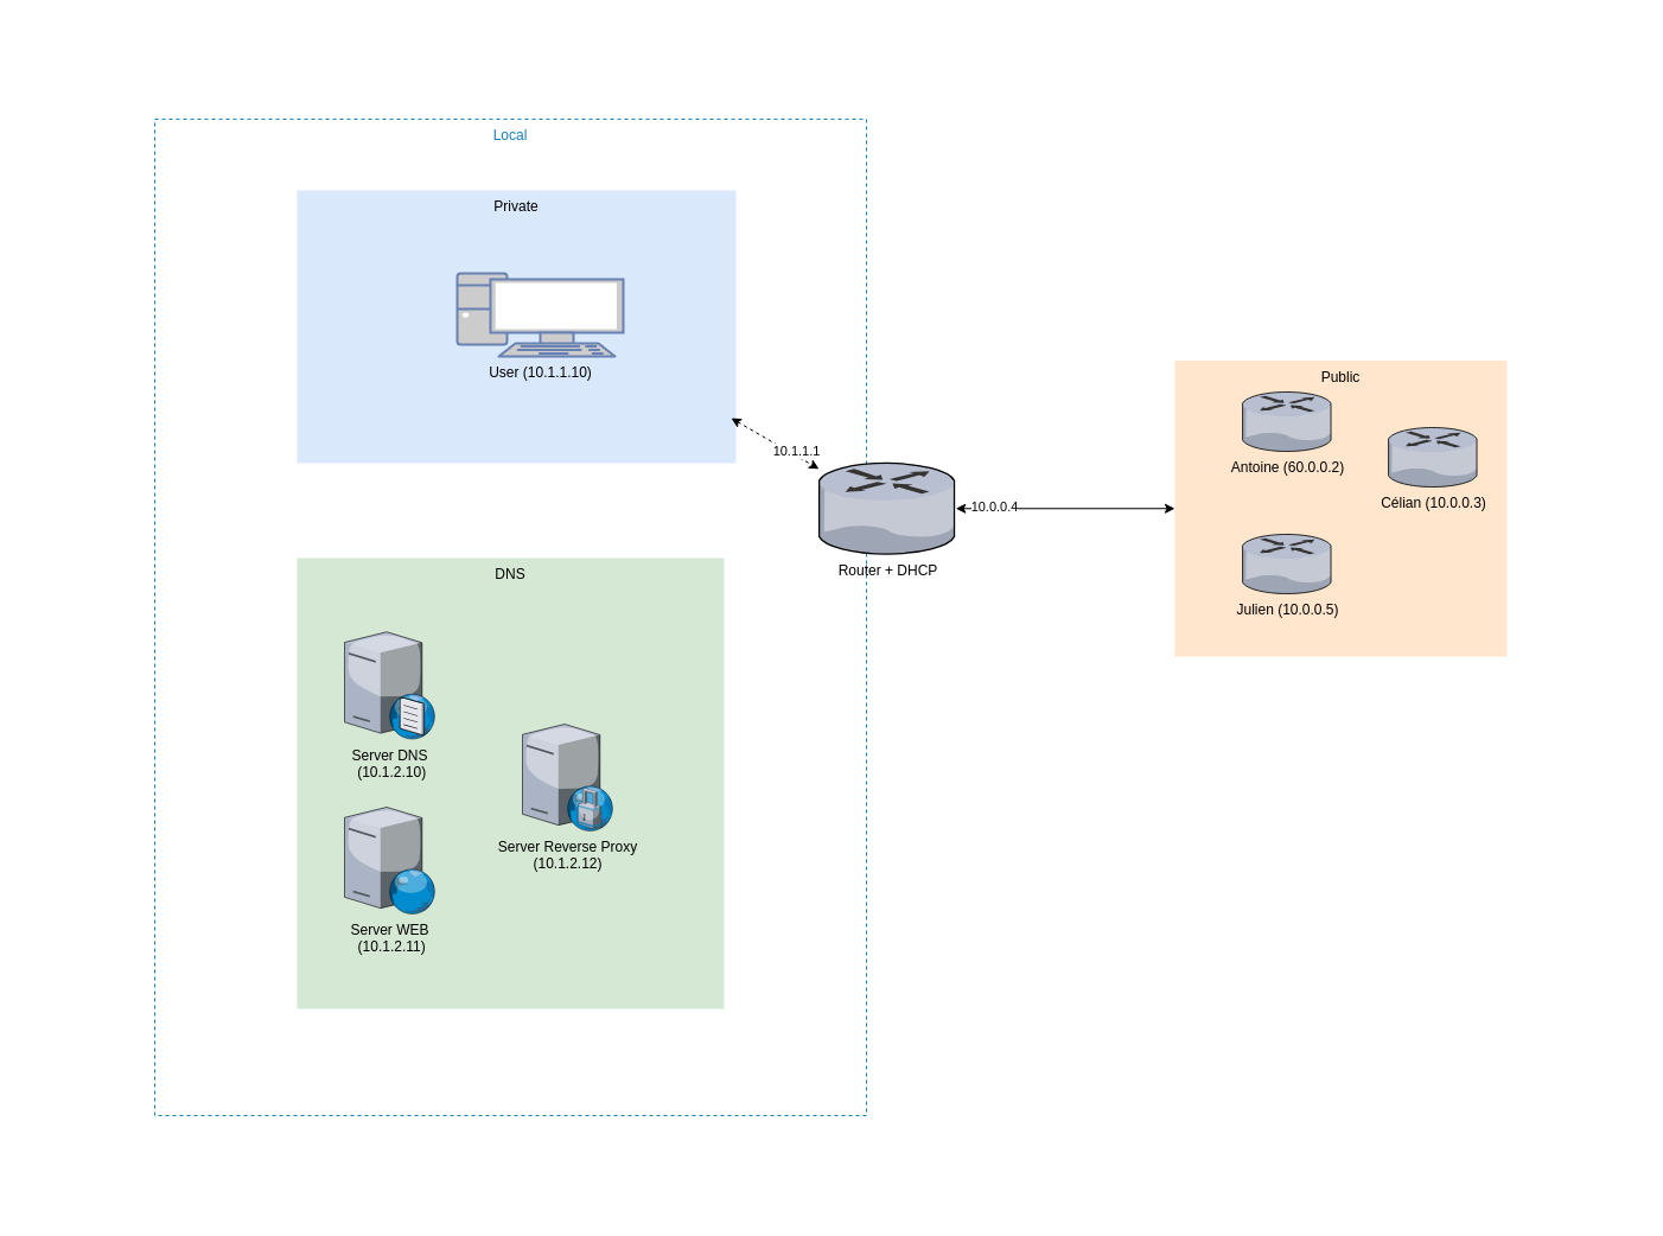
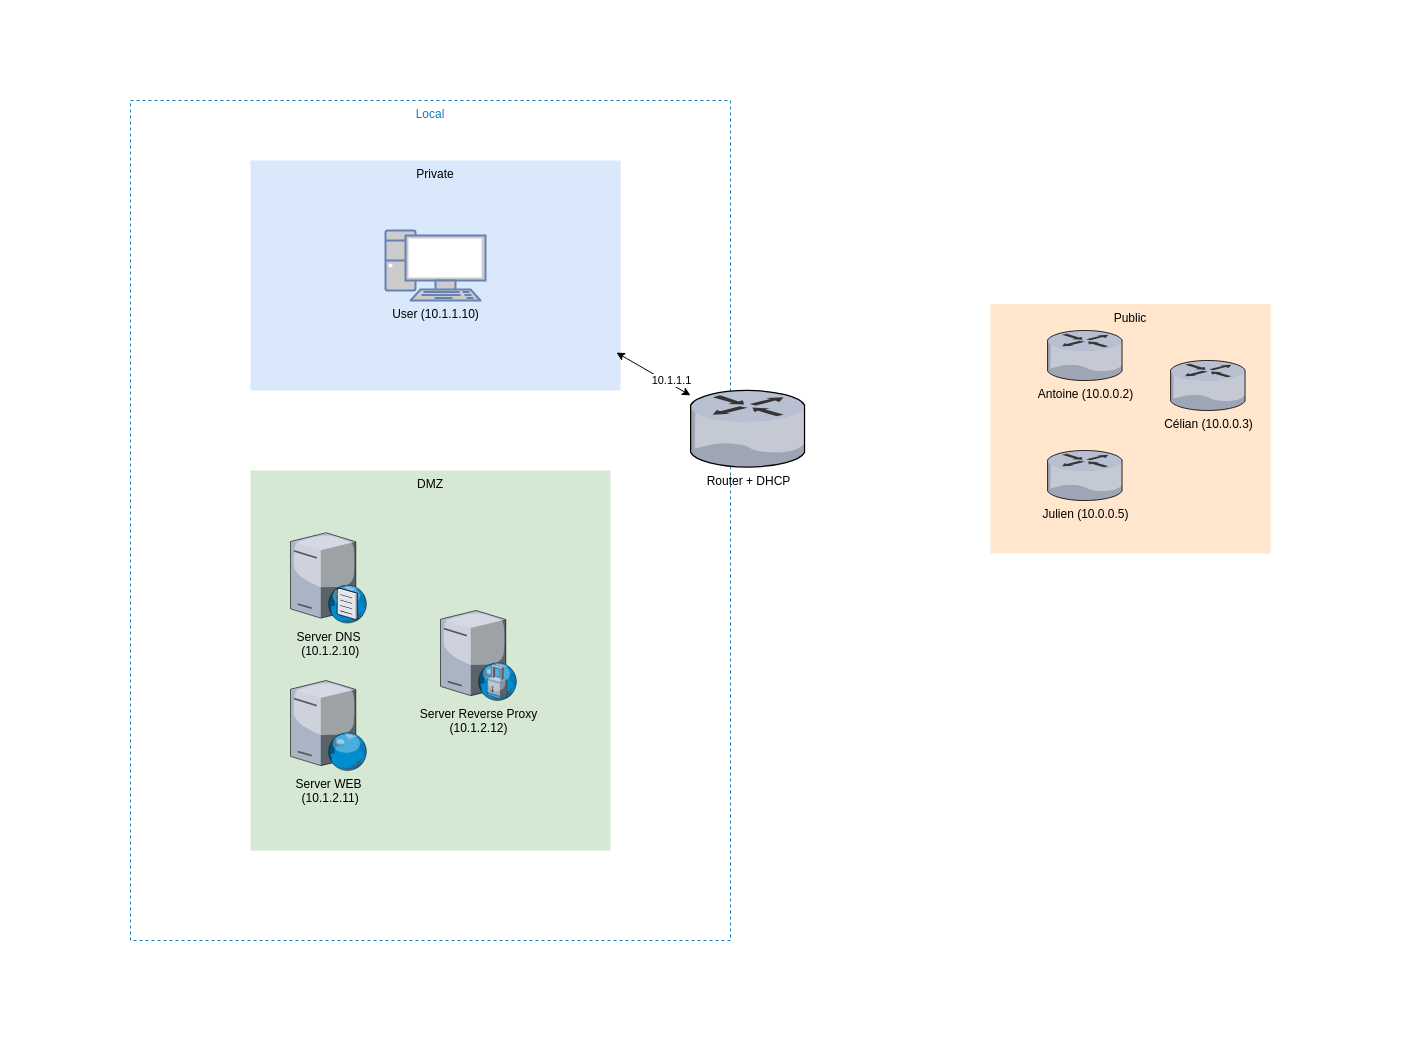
  <mxCell id="0" />
  <mxCell id="1" parent="0" />
  <mxCell id="2" value="" style="rounded=0;whiteSpace=wrap;html=1;fillColor=none;strokeColor=none;" vertex="1" parent="1"><mxGeometry x="20" y="20" width="1360" height="1000" as="geometry" /></mxCell>
  <mxCell id="3" value="Local" style="fillColor=none;strokeColor=#147EBA;dashed=1;verticalAlign=top;fontStyle=0;fontColor=#147EBA;whiteSpace=wrap;html=1;" parent="1" vertex="1"><mxGeometry x="130" y="100" width="600" height="840" as="geometry" /></mxCell>
- <mxCell id="4" value="DNS" style="fillColor=#d5e8d4;strokeColor=none;dashed=1;verticalAlign=top;fontStyle=0;whiteSpace=wrap;html=1;" parent="1" vertex="1"><mxGeometry x="250" y="470" width="360" height="380" as="geometry" /></mxCell>
+ <mxCell id="4" value="DMZ" style="fillColor=#d5e8d4;strokeColor=none;dashed=1;verticalAlign=top;fontStyle=0;whiteSpace=wrap;html=1;" parent="1" vertex="1"><mxGeometry x="250" y="470" width="360" height="380" as="geometry" /></mxCell>
  <mxCell id="5" value="Private" style="fillColor=#dae8fc;strokeColor=none;dashed=1;verticalAlign=top;fontStyle=0;whiteSpace=wrap;html=1;" parent="1" vertex="1"><mxGeometry x="250" y="160" width="370" height="230" as="geometry" /></mxCell>
  <mxCell id="6" value="Server Reverse Proxy&lt;div&gt;(10.1.2.12)&lt;/div&gt;" style="verticalLabelPosition=bottom;sketch=0;aspect=fixed;html=1;verticalAlign=top;strokeColor=none;align=center;outlineConnect=0;shape=mxgraph.citrix.proxy_server;" parent="1" vertex="1"><mxGeometry x="440" y="610" width="76.5" height="90" as="geometry" /></mxCell>
  <mxCell id="7" value="&lt;div&gt;Server WEB&lt;/div&gt;&amp;nbsp;(10.1.2.11)" style="verticalLabelPosition=bottom;sketch=0;aspect=fixed;html=1;verticalAlign=top;strokeColor=none;align=center;outlineConnect=0;shape=mxgraph.citrix.web_server;" parent="1" vertex="1"><mxGeometry x="290" y="680" width="76.5" height="90" as="geometry" /></mxCell>
  <mxCell id="8" value="&lt;div&gt;Server&amp;nbsp;&lt;span style=&quot;background-color: initial;&quot;&gt;DNS&lt;/span&gt;&lt;/div&gt;&amp;nbsp;(10.1.2.10)" style="verticalLabelPosition=bottom;sketch=0;aspect=fixed;html=1;verticalAlign=top;strokeColor=none;align=center;outlineConnect=0;shape=mxgraph.citrix.dns_server;" parent="1" vertex="1"><mxGeometry x="290" y="530" width="76.5" height="92.5" as="geometry" /></mxCell>
- <mxCell id="9" value="&lt;font color=&quot;#000000&quot;&gt;User (10.1.1.10)&lt;/font&gt;" style="fontColor=#0066CC;verticalAlign=top;verticalLabelPosition=bottom;labelPosition=center;align=center;html=1;outlineConnect=0;fillColor=#CCCCCC;strokeColor=#6881B3;gradientColor=none;gradientDirection=north;strokeWidth=2;shape=mxgraph.networks.pc;" parent="1" vertex="1"><mxGeometry x="385" y="230" width="140" height="70" as="geometry" /></mxCell>
- <mxCell id="10" style="edgeStyle=orthogonalEdgeStyle;rounded=0;orthogonalLoop=1;jettySize=auto;html=1;startArrow=classic;startFill=1;" parent="1" source="12" target="15" edge="1"><mxGeometry relative="1" as="geometry" /></mxCell>
- <mxCell id="11" value="10.0.0.4" style="edgeLabel;html=1;align=center;verticalAlign=middle;resizable=0;points=[];" parent="10" vertex="1" connectable="0"><mxGeometry x="-0.656" y="2" relative="1" as="geometry"><mxPoint as="offset" /></mxGeometry></mxCell>
+ <mxCell id="9" value="&lt;font color=&quot;#000000&quot;&gt;User (10.1.1.10)&lt;/font&gt;" style="fontColor=#0066CC;verticalAlign=top;verticalLabelPosition=bottom;labelPosition=center;align=center;html=1;outlineConnect=0;fillColor=#CCCCCC;strokeColor=#6881B3;gradientColor=none;gradientDirection=north;strokeWidth=2;shape=mxgraph.networks.pc;" parent="1" vertex="1"><mxGeometry x="385" y="230" width="100" height="70" as="geometry" /></mxCell>
  <mxCell id="12" value="Router + DHCP" style="verticalLabelPosition=bottom;sketch=0;aspect=fixed;html=1;verticalAlign=top;strokeColor=none;align=center;outlineConnect=0;shape=mxgraph.citrix.router;" parent="1" vertex="1"><mxGeometry x="690" y="390" width="115.27" height="76.5" as="geometry" /></mxCell>
- <mxCell id="13" value="" style="endArrow=classic;html=1;rounded=0;exitX=0.989;exitY=0.835;exitDx=0;exitDy=0;exitPerimeter=0;startArrow=classic;startFill=1;dashed=1;" parent="1" source="5" target="12" edge="1"><mxGeometry width="50" height="50" relative="1" as="geometry"><mxPoint x="610" y="320" as="sourcePoint" /><mxPoint x="660" y="270" as="targetPoint" /></mxGeometry></mxCell>
+ <mxCell id="13" value="" style="endArrow=classic;html=1;rounded=0;exitX=0.989;exitY=0.835;exitDx=0;exitDy=0;exitPerimeter=0;startArrow=classic;startFill=1;" parent="1" source="5" target="12" edge="1"><mxGeometry width="50" height="50" relative="1" as="geometry"><mxPoint x="610" y="320" as="sourcePoint" /><mxPoint x="660" y="270" as="targetPoint" /></mxGeometry></mxCell>
  <mxCell id="14" value="10.1.1.1" style="edgeLabel;html=1;align=center;verticalAlign=middle;resizable=0;points=[];" parent="13" vertex="1" connectable="0"><mxGeometry x="0.42" y="1" relative="1" as="geometry"><mxPoint x="1" y="-2" as="offset" /></mxGeometry></mxCell>
  <mxCell id="15" value="Public" style="rounded=0;arcSize=10;dashed=1;strokeColor=none;fillColor=#ffe6cc;dashPattern=8 4;strokeWidth=2;align=center;verticalAlign=top;" parent="1" vertex="1"><mxGeometry x="990" y="303.5" width="280" height="249.5" as="geometry" /></mxCell>
- <mxCell id="16" value="Antoine (60.0.0.2)" style="verticalLabelPosition=bottom;sketch=0;aspect=fixed;html=1;verticalAlign=top;strokeColor=none;align=center;outlineConnect=0;shape=mxgraph.citrix.router;" parent="1" vertex="1"><mxGeometry x="1047" y="330" width="75.34" height="50" as="geometry" /></mxCell>
+ <mxCell id="16" value="Antoine (10.0.0.2)" style="verticalLabelPosition=bottom;sketch=0;aspect=fixed;html=1;verticalAlign=top;strokeColor=none;align=center;outlineConnect=0;shape=mxgraph.citrix.router;" parent="1" vertex="1"><mxGeometry x="1047" y="330" width="75.34" height="50" as="geometry" /></mxCell>
  <mxCell id="17" value="&lt;div&gt;Célian (10.0.0.3)&lt;/div&gt;" style="verticalLabelPosition=bottom;sketch=0;aspect=fixed;html=1;verticalAlign=top;strokeColor=none;align=center;outlineConnect=0;shape=mxgraph.citrix.router;" parent="1" vertex="1"><mxGeometry x="1170" y="360" width="75.34" height="50" as="geometry" /></mxCell>
  <mxCell id="18" value="Julien (10.0.0.5)" style="verticalLabelPosition=bottom;sketch=0;aspect=fixed;html=1;verticalAlign=top;strokeColor=none;align=center;outlineConnect=0;shape=mxgraph.citrix.router;" parent="1" vertex="1"><mxGeometry x="1047" y="450" width="75.34" height="50" as="geometry" /></mxCell>
